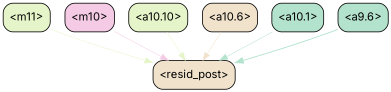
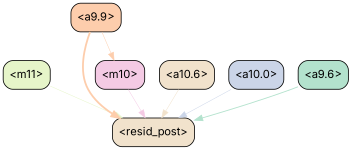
  strict digraph {
    fontname=Inter
    splines=true
    node [color=black fillcolor="#f1e2cc" fontname=Inter shape=box style="filled, rounded"]
    edge [color="#e6f5c9" fontname=Inter penwidth=0.6]
    "<resid_post>"
    "<m11>" [fillcolor="#e6f5c9"]
    "<m10>" [fillcolor="#f4cae4"]
-   "<a10.10>" [fillcolor="#e6f5c9"]
    "<a10.6>"
-   "<a10.1>" [fillcolor="#b3e2cd"]
+   "<a10.0>" [fillcolor="#cbd5e8"]
+   "<a9.9>" [fillcolor="#fdcdac"]
    "<a9.6>" [fillcolor="#b3e2cd"]
    "<m11>" -> "<resid_post>"
    "<m10>" -> "<resid_post>" [color="#f4cae4"]
-   "<a10.10>" -> "<resid_post>"
    "<a10.6>" -> "<resid_post>" [color="#f1e2cc"]
-   "<a10.1>" -> "<resid_post>" [color="#b3e2cd"]
+   "<a10.0>" -> "<resid_post>" [color="#cbd5e8"]
+   "<a9.9>" -> "<resid_post>" [color="#fdcdac" penwidth=2.280607223510742]
+   "<a9.9>" -> "<m10>" [color="#fdcdac"]
    "<a9.6>" -> "<resid_post>" [color="#b3e2cd" penwidth=1.1054627895355225]
  }
